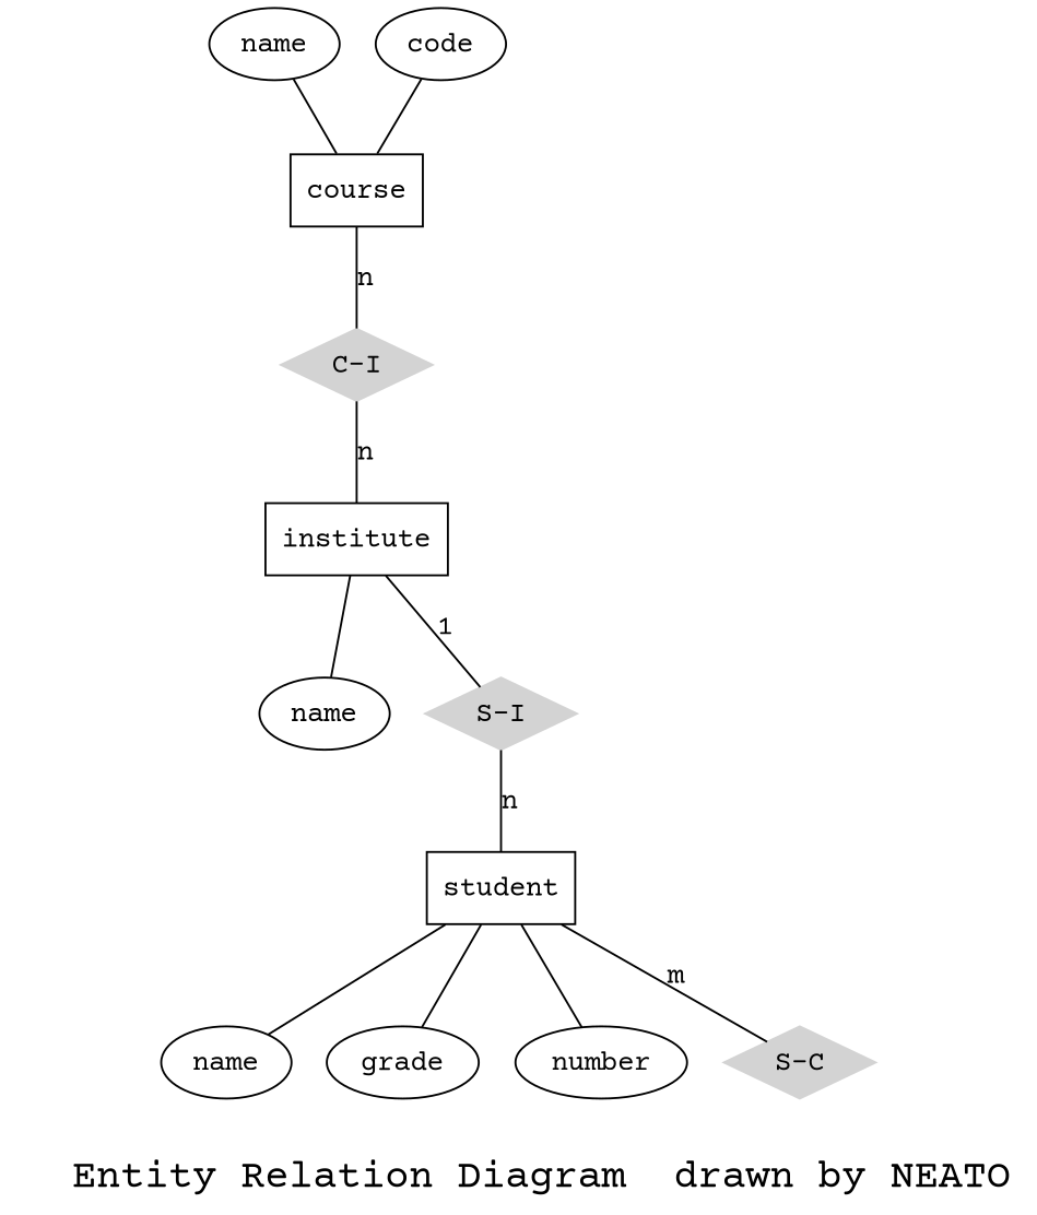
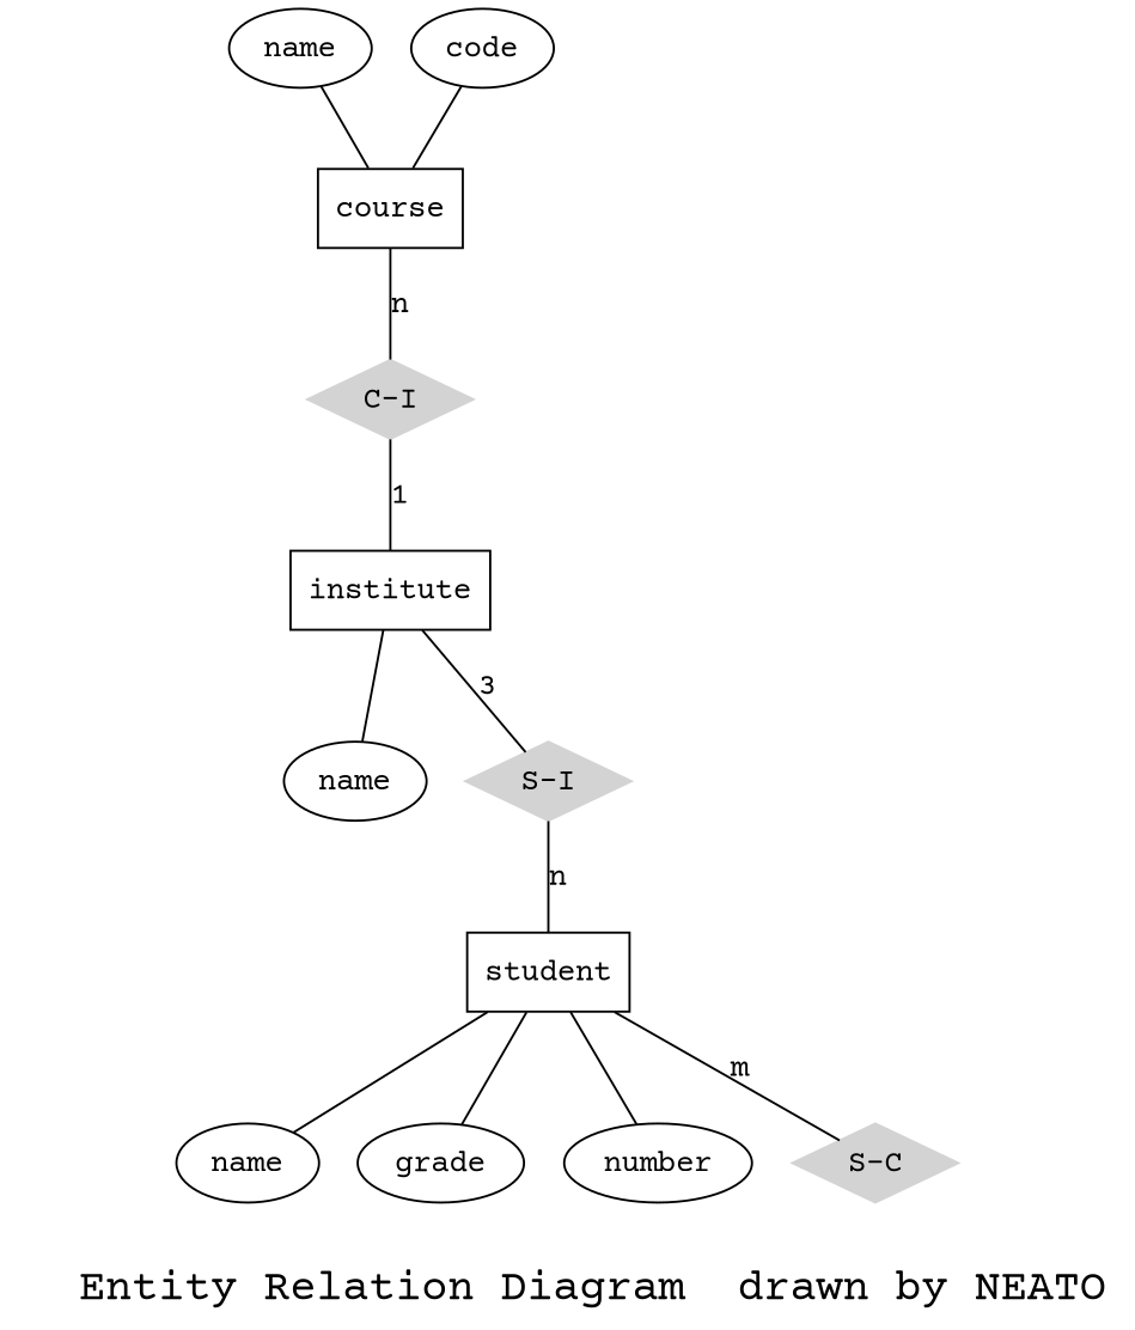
  graph {
    fontname="Courier Prime"
    fontsize=20
    label="\n  Entity Relation Diagram  drawn by NEATO"
    node [fontname="Courier Prime" shape=ellipse]
    edge [fontname="Courier Prime"]
    n1 [label=name]
    n2 [label=name]
    n3 [label=name]
    course [shape=box]
    "C-I" [color=lightgrey shape=diamond style=filled]
    institute [shape=box]
    "S-I" [color=lightgrey shape=diamond style=filled]
    student [shape=box]
    grade
    number
    "S-C" [color=lightgrey shape=diamond style=filled]
    code
    subgraph sub_1 {
      n1
      n2
      n3
    }
    n1 -- course
    course -- "C-I" [label=n]
-   "C-I" -- institute [label=n]
+   "C-I" -- institute [label=1]
    institute -- n2
-   institute -- "S-I" [label=1]
+   institute -- "S-I" [label=3]
    "S-I" -- student [label=n]
    student -- n3
    student -- grade
    student -- number
    student -- "S-C" [label=m]
    code -- course
  }
